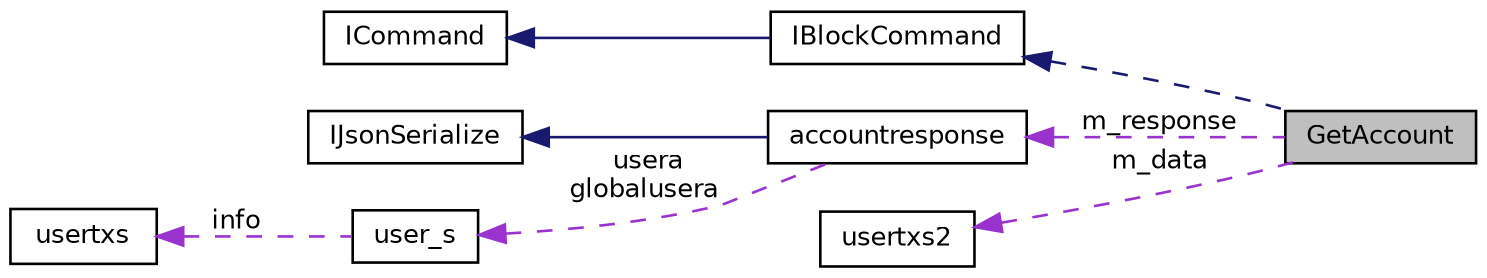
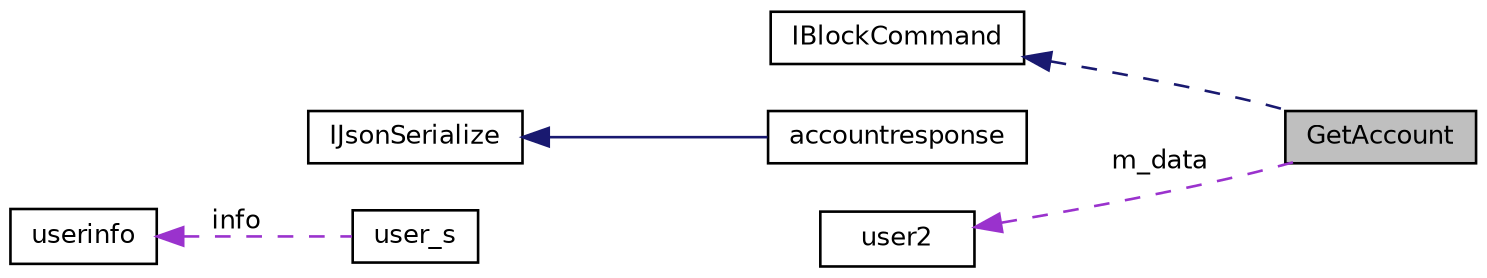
  digraph {
    rankdir=LR
    node [color=black fillcolor=white fontname=Helvetica fontsize=10 shape=record style=filled]
    edge [color=darkorchid3 dir=back fontname=Helvetica fontsize=10 labelfontname=Helvetica labelfontsize=10 style=dashed]
    n1 [fillcolor=grey75 fontcolor=black height=0.2 label=GetAccount width=0.4]
    n2 [height=0.2 label=IBlockCommand width=0.4]
-   n3 [height=0.2 label=ICommand width=0.4]
    n4 [height=0.2 label=IJsonSerialize width=0.4]
    n5 [height=0.2 label=accountresponse width=0.4]
    n6 [height=0.2 label=user_s width=0.4]
-   n7 [height=0.2 label=usertxs2 width=0.4]
-   n8 [height=0.2 label=usertxs width=0.4]
+   n7 [height=0.2 label=user2 width=0.4]
+   n8 [height=0.2 label=userinfo width=0.4]
    n2 -> n1 [color=midnightblue]
-   n3 -> n2 [color=midnightblue style=solid]
    n4 -> n5 [color=midnightblue style=solid]
-   n5 -> n1 [label=" m_response"]
-   n6 -> n5 [label=" usera\nglobalusera"]
    n7 -> n1 [label=" m_data"]
    n8 -> n6 [label=" info"]
  }
